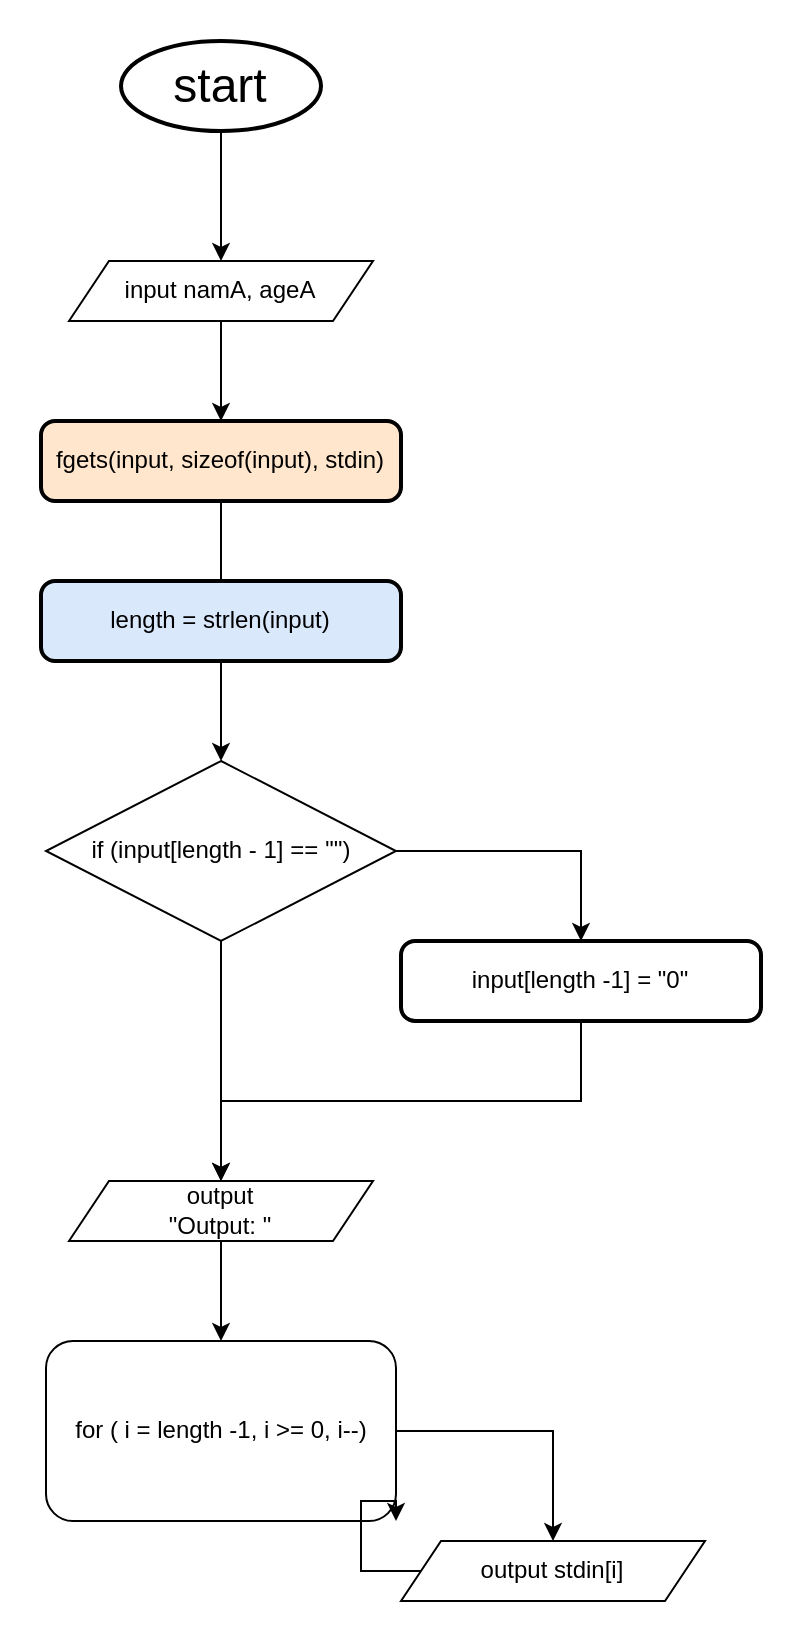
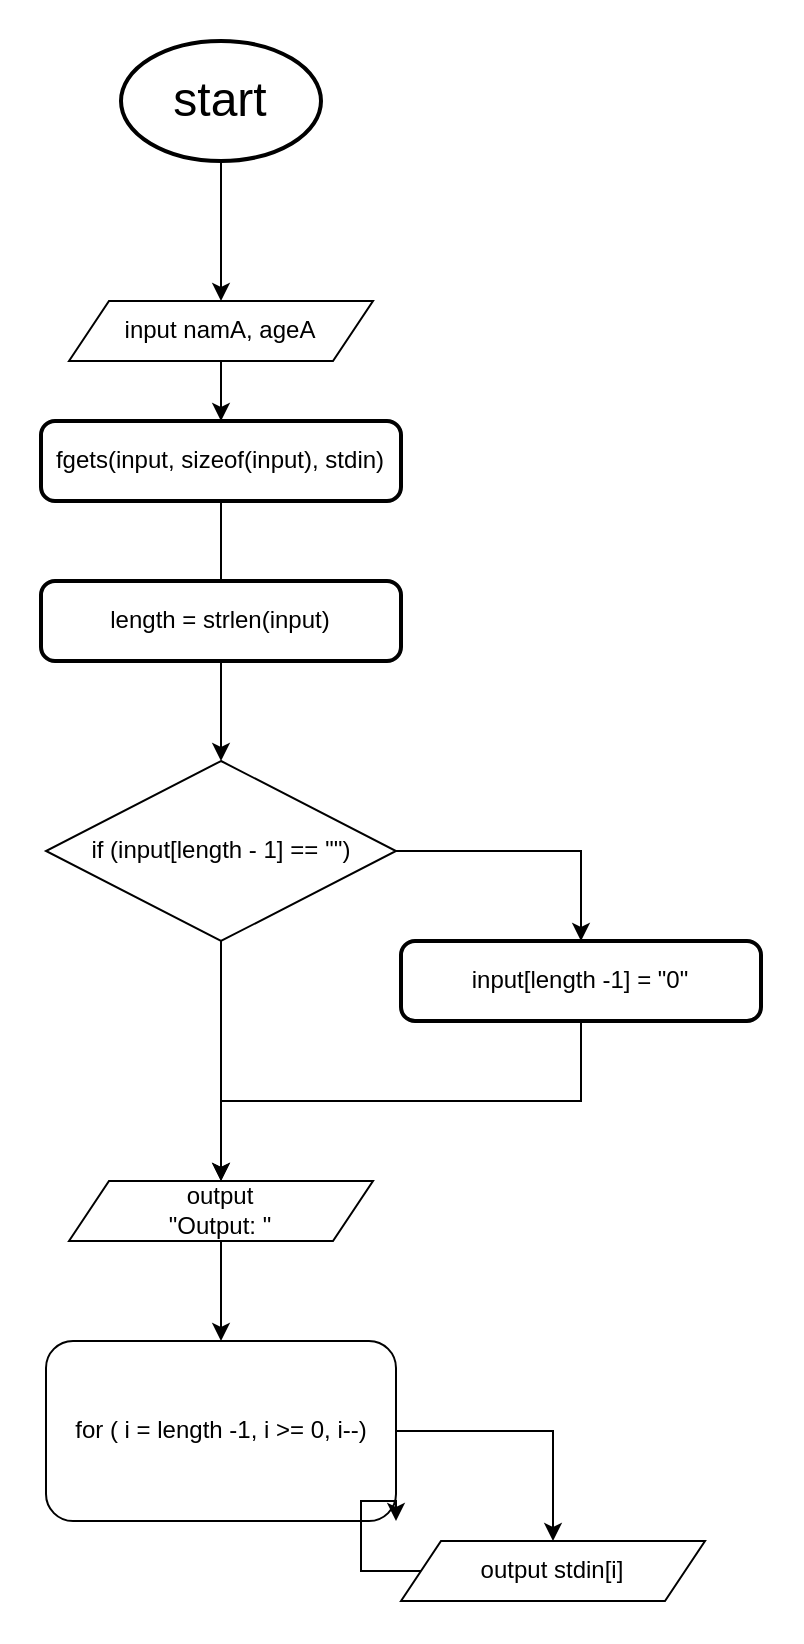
  <mxCell id="0" />
  <mxCell id="1" parent="0" />
  <mxCell id="2" style="edgeStyle=orthogonalEdgeStyle;rounded=0;orthogonalLoop=1;jettySize=auto;html=1;entryX=0.5;entryY=0;entryDx=0;entryDy=0;" edge="1" parent="1" source="3" target="5"><mxGeometry relative="1" as="geometry" /></mxCell>
- <mxCell id="3" value="&lt;font style=&quot;font-size: 24px;&quot;&gt;start&lt;/font&gt;" style="strokeWidth=2;html=1;shape=mxgraph.flowchart.start_1;whiteSpace=wrap;" vertex="1" parent="1"><mxGeometry x="60" y="20" width="100" height="45" as="geometry" /></mxCell>
+ <mxCell id="3" value="&lt;font style=&quot;font-size: 24px;&quot;&gt;start&lt;/font&gt;" style="strokeWidth=2;html=1;shape=mxgraph.flowchart.start_1;whiteSpace=wrap;" vertex="1" parent="1"><mxGeometry x="60" y="20" width="100" height="60" as="geometry" /></mxCell>
  <mxCell id="4" style="edgeStyle=orthogonalEdgeStyle;rounded=0;orthogonalLoop=1;jettySize=auto;html=1;entryX=0.5;entryY=0;entryDx=0;entryDy=0;" edge="1" parent="1" source="5" target="7"><mxGeometry relative="1" as="geometry" /></mxCell>
- <mxCell id="5" value="input namA, ageA" style="shape=parallelogram;perimeter=parallelogramPerimeter;whiteSpace=wrap;html=1;fixedSize=1;" vertex="1" parent="1"><mxGeometry x="34" y="130" width="152" height="30" as="geometry" /></mxCell>
+ <mxCell id="5" value="input namA, ageA" style="shape=parallelogram;perimeter=parallelogramPerimeter;whiteSpace=wrap;html=1;fixedSize=1;" vertex="1" parent="1"><mxGeometry x="34" y="150" width="152" height="30" as="geometry" /></mxCell>
  <mxCell id="6" style="edgeStyle=orthogonalEdgeStyle;rounded=0;orthogonalLoop=1;jettySize=auto;html=1;entryX=0.5;entryY=0;entryDx=0;entryDy=0;endArrow=none;" edge="1" parent="1" source="7" target="9"><mxGeometry relative="1" as="geometry" /></mxCell>
- <mxCell id="7" value="fgets(input, sizeof(input), stdin)" style="rounded=1;whiteSpace=wrap;html=1;absoluteArcSize=1;arcSize=14;strokeWidth=2;fillColor=#ffe6cc;" vertex="1" parent="1"><mxGeometry x="20" y="210" width="180" height="40" as="geometry" /></mxCell>
+ <mxCell id="7" value="fgets(input, sizeof(input), stdin)" style="rounded=1;whiteSpace=wrap;html=1;absoluteArcSize=1;arcSize=14;strokeWidth=2;" vertex="1" parent="1"><mxGeometry x="20" y="210" width="180" height="40" as="geometry" /></mxCell>
  <mxCell id="8" style="edgeStyle=orthogonalEdgeStyle;rounded=0;orthogonalLoop=1;jettySize=auto;html=1;" edge="1" parent="1" source="9" target="12"><mxGeometry relative="1" as="geometry" /></mxCell>
- <mxCell id="9" value="length = strlen(input)" style="rounded=1;whiteSpace=wrap;html=1;absoluteArcSize=1;arcSize=14;strokeWidth=2;fillColor=#dae8fc;" vertex="1" parent="1"><mxGeometry x="20" y="290" width="180" height="40" as="geometry" /></mxCell>
+ <mxCell id="9" value="length = strlen(input)" style="rounded=1;whiteSpace=wrap;html=1;absoluteArcSize=1;arcSize=14;strokeWidth=2;" vertex="1" parent="1"><mxGeometry x="20" y="290" width="180" height="40" as="geometry" /></mxCell>
  <mxCell id="10" style="edgeStyle=orthogonalEdgeStyle;rounded=0;orthogonalLoop=1;jettySize=auto;html=1;entryX=0.5;entryY=0;entryDx=0;entryDy=0;" edge="1" parent="1" source="12" target="14"><mxGeometry relative="1" as="geometry" /></mxCell>
  <mxCell id="11" style="edgeStyle=orthogonalEdgeStyle;rounded=0;orthogonalLoop=1;jettySize=auto;html=1;entryX=0.5;entryY=0;entryDx=0;entryDy=0;" edge="1" parent="1" source="12" target="16"><mxGeometry relative="1" as="geometry" /></mxCell>
  <mxCell id="12" value="if (input[length - 1] == '&quot;')" style="rhombus;whiteSpace=wrap;html=1;" vertex="1" parent="1"><mxGeometry x="22.5" y="380" width="175" height="90" as="geometry" /></mxCell>
  <mxCell id="13" style="edgeStyle=orthogonalEdgeStyle;rounded=0;orthogonalLoop=1;jettySize=auto;html=1;entryX=0.5;entryY=0;entryDx=0;entryDy=0;exitX=0.5;exitY=1;exitDx=0;exitDy=0;" edge="1" parent="1" source="14" target="16"><mxGeometry relative="1" as="geometry" /></mxCell>
  <mxCell id="14" value="input[length -1] = &quot;0&quot;" style="rounded=1;whiteSpace=wrap;html=1;absoluteArcSize=1;arcSize=14;strokeWidth=2;" vertex="1" parent="1"><mxGeometry x="200" y="470" width="180" height="40" as="geometry" /></mxCell>
  <mxCell id="15" style="edgeStyle=orthogonalEdgeStyle;rounded=0;orthogonalLoop=1;jettySize=auto;html=1;entryX=0.5;entryY=0;entryDx=0;entryDy=0;" edge="1" parent="1" source="16" target="18"><mxGeometry relative="1" as="geometry" /></mxCell>
  <mxCell id="16" value="output&lt;div&gt;&quot;Output: &quot;&lt;/div&gt;" style="shape=parallelogram;perimeter=parallelogramPerimeter;whiteSpace=wrap;html=1;fixedSize=1;" vertex="1" parent="1"><mxGeometry x="34" y="590" width="152" height="30" as="geometry" /></mxCell>
  <mxCell id="17" style="edgeStyle=orthogonalEdgeStyle;rounded=0;orthogonalLoop=1;jettySize=auto;html=1;entryX=0.5;entryY=0;entryDx=0;entryDy=0;" edge="1" parent="1" source="18" target="20"><mxGeometry relative="1" as="geometry" /></mxCell>
  <mxCell id="18" value="for ( i = length -1, i &amp;gt;= 0, i--)" style="whiteSpace=wrap;html=1;rounded=1;" vertex="1" parent="1"><mxGeometry x="22.5" y="670" width="175" height="90" as="geometry" /></mxCell>
  <mxCell id="19" style="edgeStyle=orthogonalEdgeStyle;rounded=0;orthogonalLoop=1;jettySize=auto;html=1;entryX=1;entryY=1;entryDx=0;entryDy=0;" edge="1" parent="1" source="20" target="18"><mxGeometry relative="1" as="geometry" /></mxCell>
  <mxCell id="20" value="output stdin[i]" style="shape=parallelogram;perimeter=parallelogramPerimeter;whiteSpace=wrap;html=1;fixedSize=1;" vertex="1" parent="1"><mxGeometry x="200" y="770" width="152" height="30" as="geometry" /></mxCell>
